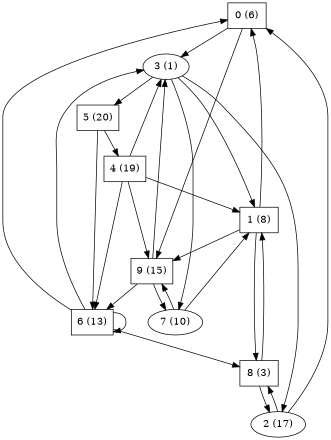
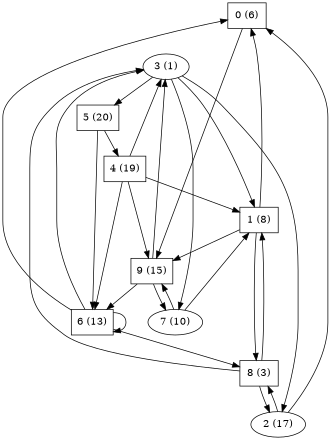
  digraph {
    node [color=black shape=polygon]
    0 [label="\N (6)"]
    3 [label="\N (1)" shape=""]
    9 [label="\N (15)"]
    1 [label="\N (8)"]
    2 [label="\N (17)" shape=""]
    7 [label="\N (10)" shape=""]
    5 [label="\N (20)"]
    6 [label="\N (13)"]
    8 [label="\N (3)"]
    4 [label="\N (19)"]
-   0 -> 3
+   8 -> 3
    0 -> 9
    3 -> 1
    3 -> 2
    3 -> 7
    3 -> 5
    9 -> 3
    9 -> 7
    9 -> 6
    1 -> 0
    1 -> 9
    1 -> 8
    2 -> 0
    2 -> 8
    7 -> 9
    7 -> 1
    5 -> 6
    5 -> 4
    6 -> 0
    6 -> 3
    6 -> 6
    6 -> 8
    8 -> 1
    8 -> 2
    4 -> 3
    4 -> 9
    4 -> 1
    4 -> 6
  }
